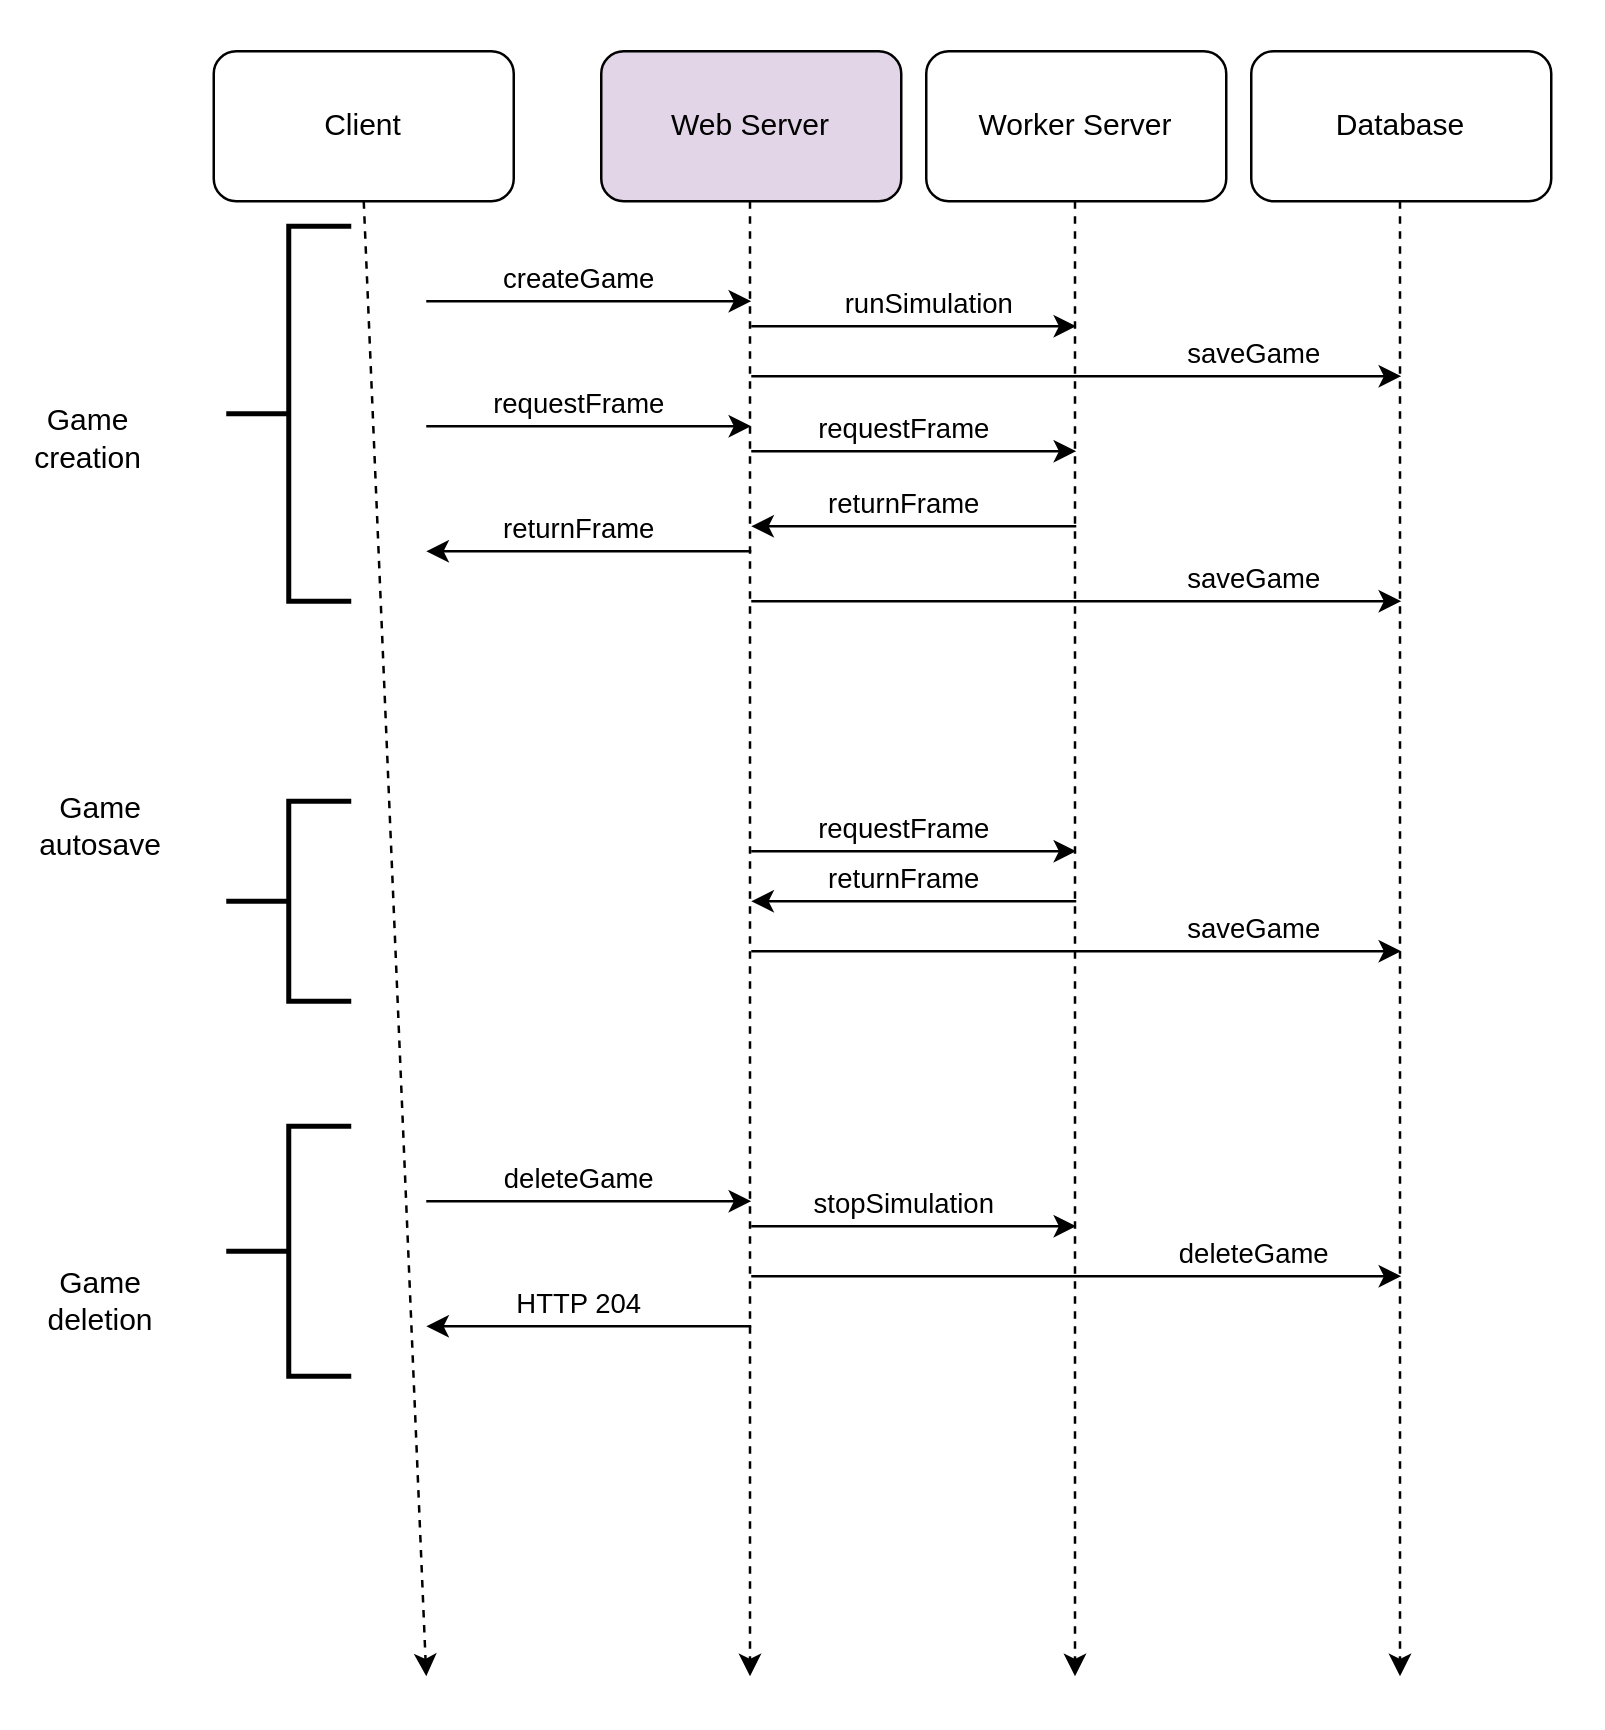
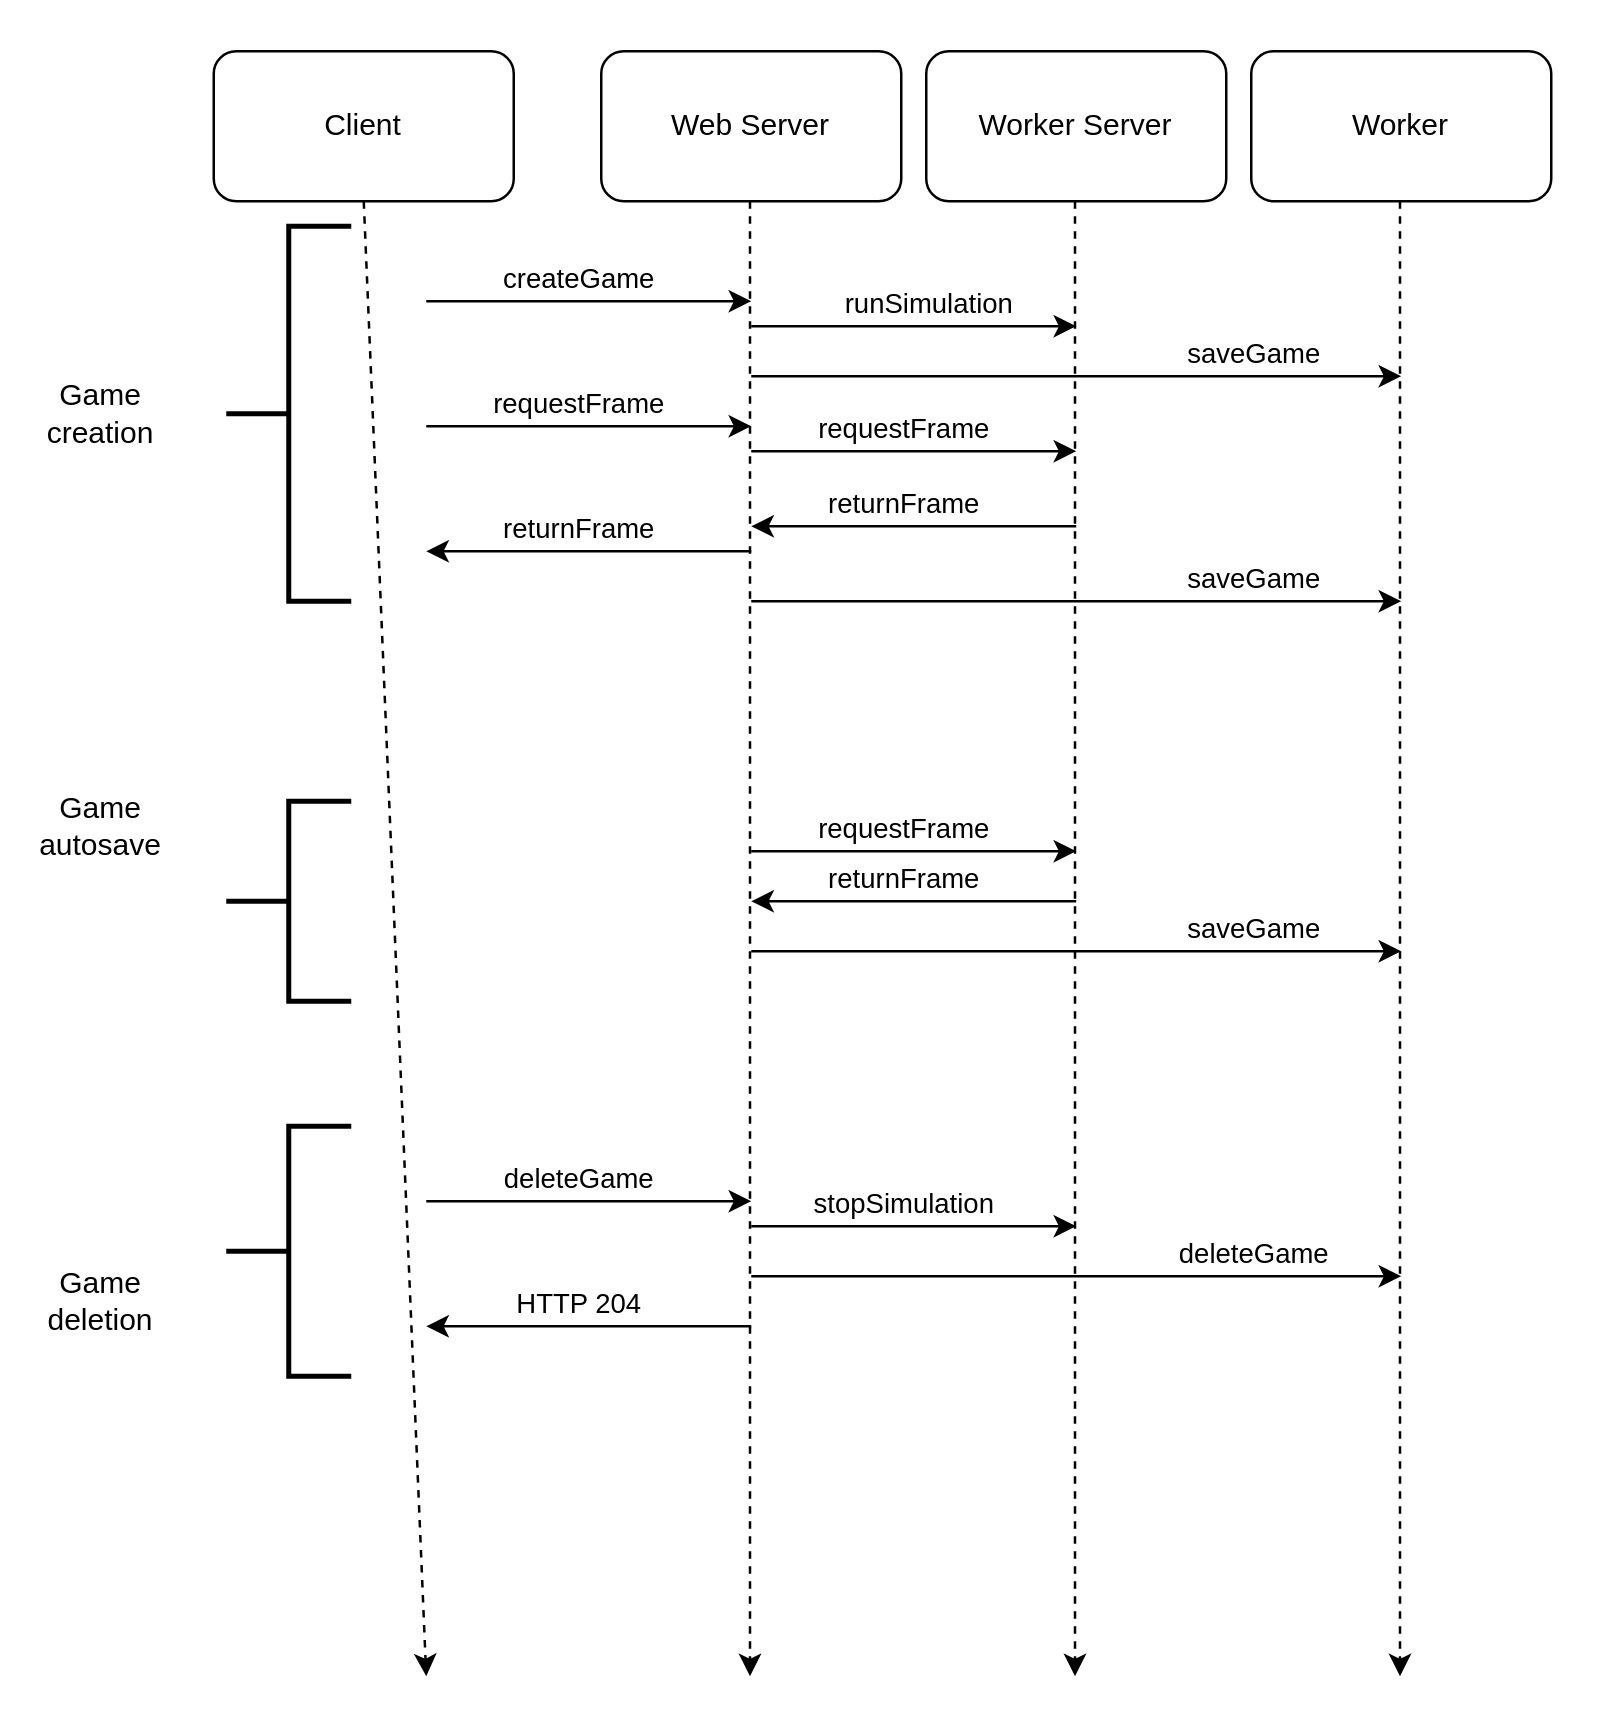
  <mxCell id="0" />
  <mxCell id="1" parent="0" />
  <mxCell id="2" value="Client" style="rounded=1;whiteSpace=wrap;html=1;" vertex="1" parent="1"><mxGeometry x="85" y="20" width="120" height="60" as="geometry" /></mxCell>
- <mxCell id="3" value="Web Server" style="rounded=1;whiteSpace=wrap;html=1;fillColor=#e1d5e7;" vertex="1" parent="1"><mxGeometry x="240" y="20" width="120" height="60" as="geometry" /></mxCell>
+ <mxCell id="3" value="Web Server" style="rounded=1;whiteSpace=wrap;html=1;" vertex="1" parent="1"><mxGeometry x="240" y="20" width="120" height="60" as="geometry" /></mxCell>
  <mxCell id="4" value="Worker Server" style="rounded=1;whiteSpace=wrap;html=1;" vertex="1" parent="1"><mxGeometry x="370" y="20" width="120" height="60" as="geometry" /></mxCell>
- <mxCell id="5" value="Database" style="rounded=1;whiteSpace=wrap;html=1;" vertex="1" parent="1"><mxGeometry x="500" y="20" width="120" height="60" as="geometry" /></mxCell>
+ <mxCell id="5" value="Worker" style="rounded=1;whiteSpace=wrap;html=1;" vertex="1" parent="1"><mxGeometry x="500" y="20" width="120" height="60" as="geometry" /></mxCell>
  <mxCell id="6" value="" style="endArrow=classic;html=1;exitX=0.5;exitY=1;exitDx=0;exitDy=0;dashed=1;" edge="1" parent="1" source="2"><mxGeometry width="50" height="50" relative="1" as="geometry"><mxPoint x="370" y="360" as="sourcePoint" /><mxPoint x="170" y="670" as="targetPoint" /></mxGeometry></mxCell>
  <mxCell id="7" value="" style="endArrow=classic;html=1;exitX=0.5;exitY=1;exitDx=0;exitDy=0;dashed=1;" edge="1" parent="1"><mxGeometry width="50" height="50" relative="1" as="geometry"><mxPoint x="299.5" y="80" as="sourcePoint" /><mxPoint x="299.5" y="670" as="targetPoint" /></mxGeometry></mxCell>
  <mxCell id="8" value="" style="endArrow=classic;html=1;exitX=0.5;exitY=1;exitDx=0;exitDy=0;dashed=1;" edge="1" parent="1"><mxGeometry width="50" height="50" relative="1" as="geometry"><mxPoint x="429.5" y="80" as="sourcePoint" /><mxPoint x="429.5" y="670" as="targetPoint" /></mxGeometry></mxCell>
  <mxCell id="9" value="" style="endArrow=classic;html=1;exitX=0.5;exitY=1;exitDx=0;exitDy=0;dashed=1;" edge="1" parent="1"><mxGeometry width="50" height="50" relative="1" as="geometry"><mxPoint x="559.5" y="80" as="sourcePoint" /><mxPoint x="559.5" y="670" as="targetPoint" /></mxGeometry></mxCell>
  <mxCell id="10" value="" style="endArrow=classic;html=1;" edge="1" parent="1"><mxGeometry relative="1" as="geometry"><mxPoint x="170" y="120" as="sourcePoint" /><mxPoint x="300" y="120" as="targetPoint" /></mxGeometry></mxCell>
  <mxCell id="11" value="createGame" style="edgeLabel;resizable=0;html=1;align=center;verticalAlign=middle;" connectable="0" vertex="1" parent="10"><mxGeometry relative="1" as="geometry"><mxPoint x="-5" y="-10" as="offset" /></mxGeometry></mxCell>
  <mxCell id="12" value="" style="endArrow=classic;html=1;" edge="1" parent="1"><mxGeometry relative="1" as="geometry"><mxPoint x="300" y="130" as="sourcePoint" /><mxPoint x="430" y="130" as="targetPoint" /></mxGeometry></mxCell>
  <mxCell id="13" value="runSimulation" style="edgeLabel;resizable=0;html=1;align=center;verticalAlign=middle;" connectable="0" vertex="1" parent="12"><mxGeometry relative="1" as="geometry"><mxPoint x="5" y="-10" as="offset" /></mxGeometry></mxCell>
  <mxCell id="14" value="" style="endArrow=classic;html=1;" edge="1" parent="1"><mxGeometry relative="1" as="geometry"><mxPoint x="300" y="150" as="sourcePoint" /><mxPoint x="560" y="150" as="targetPoint" /></mxGeometry></mxCell>
  <mxCell id="15" value="saveGame" style="edgeLabel;resizable=0;html=1;align=center;verticalAlign=middle;" connectable="0" vertex="1" parent="14"><mxGeometry relative="1" as="geometry"><mxPoint x="70" y="-10" as="offset" /></mxGeometry></mxCell>
  <mxCell id="16" value="" style="endArrow=classic;html=1;" edge="1" parent="1"><mxGeometry relative="1" as="geometry"><mxPoint x="170" y="170" as="sourcePoint" /><mxPoint x="300" y="170" as="targetPoint" /></mxGeometry></mxCell>
  <mxCell id="17" value="requestFrame" style="edgeLabel;resizable=0;html=1;align=center;verticalAlign=middle;" connectable="0" vertex="1" parent="16"><mxGeometry relative="1" as="geometry"><mxPoint x="-5" y="-10" as="offset" /></mxGeometry></mxCell>
  <mxCell id="18" value="" style="endArrow=classic;html=1;" edge="1" parent="1"><mxGeometry relative="1" as="geometry"><mxPoint x="300" y="180" as="sourcePoint" /><mxPoint x="430" y="180" as="targetPoint" /></mxGeometry></mxCell>
  <mxCell id="19" value="requestFrame" style="edgeLabel;resizable=0;html=1;align=center;verticalAlign=middle;" connectable="0" vertex="1" parent="18"><mxGeometry relative="1" as="geometry"><mxPoint x="-5" y="-10" as="offset" /></mxGeometry></mxCell>
  <mxCell id="20" value="" style="endArrow=classic;html=1;" edge="1" parent="1"><mxGeometry relative="1" as="geometry"><mxPoint x="430" y="210" as="sourcePoint" /><mxPoint x="300" y="210" as="targetPoint" /></mxGeometry></mxCell>
  <mxCell id="21" value="returnFrame" style="edgeLabel;resizable=0;html=1;align=center;verticalAlign=middle;" connectable="0" vertex="1" parent="20"><mxGeometry relative="1" as="geometry"><mxPoint x="-5" y="-10" as="offset" /></mxGeometry></mxCell>
  <mxCell id="22" value="" style="endArrow=classic;html=1;" edge="1" parent="1"><mxGeometry relative="1" as="geometry"><mxPoint x="300" y="220" as="sourcePoint" /><mxPoint x="170" y="220" as="targetPoint" /></mxGeometry></mxCell>
  <mxCell id="23" value="returnFrame" style="edgeLabel;resizable=0;html=1;align=center;verticalAlign=middle;" connectable="0" vertex="1" parent="22"><mxGeometry relative="1" as="geometry"><mxPoint x="-5" y="-10" as="offset" /></mxGeometry></mxCell>
  <mxCell id="24" value="" style="endArrow=classic;html=1;" edge="1" parent="1"><mxGeometry relative="1" as="geometry"><mxPoint x="300" y="240" as="sourcePoint" /><mxPoint x="560" y="240" as="targetPoint" /></mxGeometry></mxCell>
  <mxCell id="25" value="saveGame" style="edgeLabel;resizable=0;html=1;align=center;verticalAlign=middle;" connectable="0" vertex="1" parent="24"><mxGeometry relative="1" as="geometry"><mxPoint x="70" y="-10" as="offset" /></mxGeometry></mxCell>
  <mxCell id="26" value="" style="endArrow=classic;html=1;" edge="1" parent="1"><mxGeometry relative="1" as="geometry"><mxPoint x="300" y="340" as="sourcePoint" /><mxPoint x="430" y="340" as="targetPoint" /></mxGeometry></mxCell>
  <mxCell id="27" value="requestFrame" style="edgeLabel;resizable=0;html=1;align=center;verticalAlign=middle;" connectable="0" vertex="1" parent="26"><mxGeometry relative="1" as="geometry"><mxPoint x="-5" y="-10" as="offset" /></mxGeometry></mxCell>
  <mxCell id="28" value="" style="endArrow=classic;html=1;" edge="1" parent="1"><mxGeometry relative="1" as="geometry"><mxPoint x="430" y="360" as="sourcePoint" /><mxPoint x="300" y="360" as="targetPoint" /></mxGeometry></mxCell>
  <mxCell id="29" value="returnFrame" style="edgeLabel;resizable=0;html=1;align=center;verticalAlign=middle;" connectable="0" vertex="1" parent="28"><mxGeometry relative="1" as="geometry"><mxPoint x="-5" y="-10" as="offset" /></mxGeometry></mxCell>
  <mxCell id="30" value="" style="endArrow=classic;html=1;" edge="1" parent="1"><mxGeometry relative="1" as="geometry"><mxPoint x="300" y="380" as="sourcePoint" /><mxPoint x="560" y="380" as="targetPoint" /></mxGeometry></mxCell>
  <mxCell id="31" value="saveGame" style="edgeLabel;resizable=0;html=1;align=center;verticalAlign=middle;" connectable="0" vertex="1" parent="30"><mxGeometry relative="1" as="geometry"><mxPoint x="70" y="-10" as="offset" /></mxGeometry></mxCell>
  <mxCell id="32" value="" style="endArrow=classic;html=1;" edge="1" parent="1"><mxGeometry relative="1" as="geometry"><mxPoint x="170" y="480" as="sourcePoint" /><mxPoint x="300" y="480" as="targetPoint" /></mxGeometry></mxCell>
  <mxCell id="33" value="deleteGame" style="edgeLabel;resizable=0;html=1;align=center;verticalAlign=middle;" connectable="0" vertex="1" parent="32"><mxGeometry relative="1" as="geometry"><mxPoint x="-5" y="-10" as="offset" /></mxGeometry></mxCell>
  <mxCell id="34" value="" style="endArrow=classic;html=1;" edge="1" parent="1"><mxGeometry relative="1" as="geometry"><mxPoint x="300" y="490" as="sourcePoint" /><mxPoint x="430" y="490" as="targetPoint" /></mxGeometry></mxCell>
  <mxCell id="35" value="stopSimulation" style="edgeLabel;resizable=0;html=1;align=center;verticalAlign=middle;" connectable="0" vertex="1" parent="34"><mxGeometry relative="1" as="geometry"><mxPoint x="-5" y="-10" as="offset" /></mxGeometry></mxCell>
  <mxCell id="36" value="" style="endArrow=classic;html=1;" edge="1" parent="1"><mxGeometry relative="1" as="geometry"><mxPoint x="300" y="530" as="sourcePoint" /><mxPoint x="170" y="530" as="targetPoint" /></mxGeometry></mxCell>
  <mxCell id="37" value="HTTP 204" style="edgeLabel;resizable=0;html=1;align=center;verticalAlign=middle;" connectable="0" vertex="1" parent="36"><mxGeometry relative="1" as="geometry"><mxPoint x="-5" y="-10" as="offset" /></mxGeometry></mxCell>
  <mxCell id="38" value="" style="endArrow=classic;html=1;" edge="1" parent="1"><mxGeometry relative="1" as="geometry"><mxPoint x="300" y="510" as="sourcePoint" /><mxPoint x="560" y="510" as="targetPoint" /></mxGeometry></mxCell>
  <mxCell id="39" value="deleteGame" style="edgeLabel;resizable=0;html=1;align=center;verticalAlign=middle;" connectable="0" vertex="1" parent="38"><mxGeometry relative="1" as="geometry"><mxPoint x="70" y="-10" as="offset" /></mxGeometry></mxCell>
  <mxCell id="40" value="" style="strokeWidth=2;html=1;shape=mxgraph.flowchart.annotation_2;align=left;labelPosition=right;pointerEvents=1;" vertex="1" parent="1"><mxGeometry x="90" y="90" width="50" height="150" as="geometry" /></mxCell>
  <mxCell id="41" value="" style="strokeWidth=2;html=1;shape=mxgraph.flowchart.annotation_2;align=left;labelPosition=right;pointerEvents=1;" vertex="1" parent="1"><mxGeometry x="90" y="320" width="50" height="80" as="geometry" /></mxCell>
  <mxCell id="42" value="" style="strokeWidth=2;html=1;shape=mxgraph.flowchart.annotation_2;align=left;labelPosition=right;pointerEvents=1;" vertex="1" parent="1"><mxGeometry x="90" y="450" width="50" height="100" as="geometry" /></mxCell>
- <mxCell id="43" value="Game creation" style="text;html=1;strokeColor=none;fillColor=none;align=center;verticalAlign=middle;whiteSpace=wrap;rounded=0;" vertex="1" parent="1"><mxGeometry x="15" y="165" width="40" height="20" as="geometry" /></mxCell>
+ <mxCell id="43" value="Game creation" style="text;html=1;strokeColor=none;fillColor=none;align=center;verticalAlign=middle;whiteSpace=wrap;rounded=0;" vertex="1" parent="1"><mxGeometry x="20" y="155" width="40" height="20" as="geometry" /></mxCell>
  <mxCell id="44" value="Game autosave" style="text;html=1;strokeColor=none;fillColor=none;align=center;verticalAlign=middle;whiteSpace=wrap;rounded=0;" vertex="1" parent="1"><mxGeometry x="20" y="320" width="40" height="20" as="geometry" /></mxCell>
  <mxCell id="45" value="Game deletion" style="text;html=1;strokeColor=none;fillColor=none;align=center;verticalAlign=middle;whiteSpace=wrap;rounded=0;" vertex="1" parent="1"><mxGeometry x="20" y="510" width="40" height="20" as="geometry" /></mxCell>
